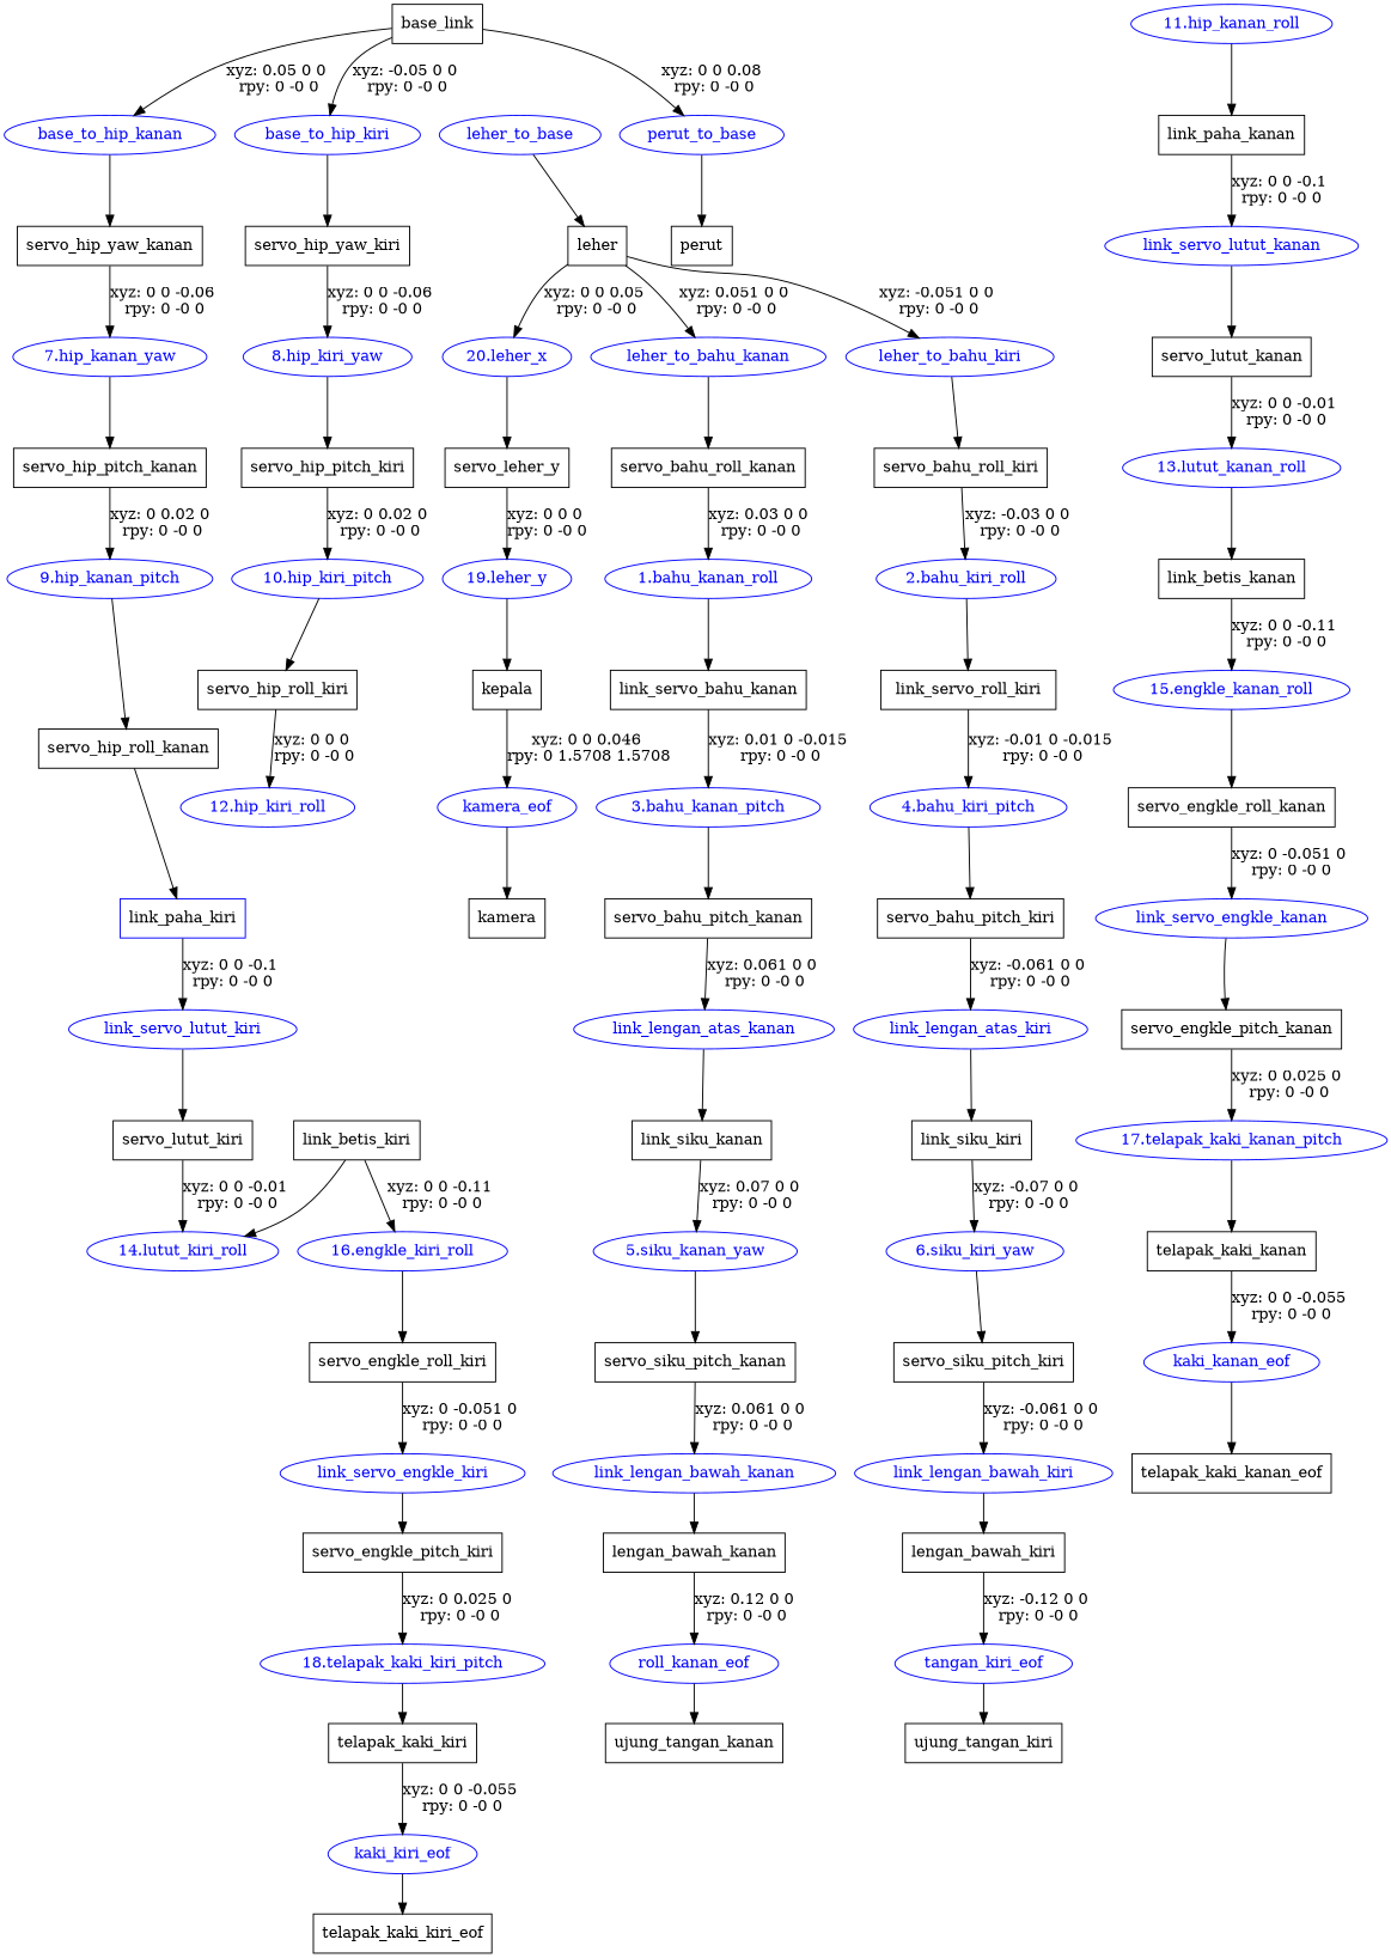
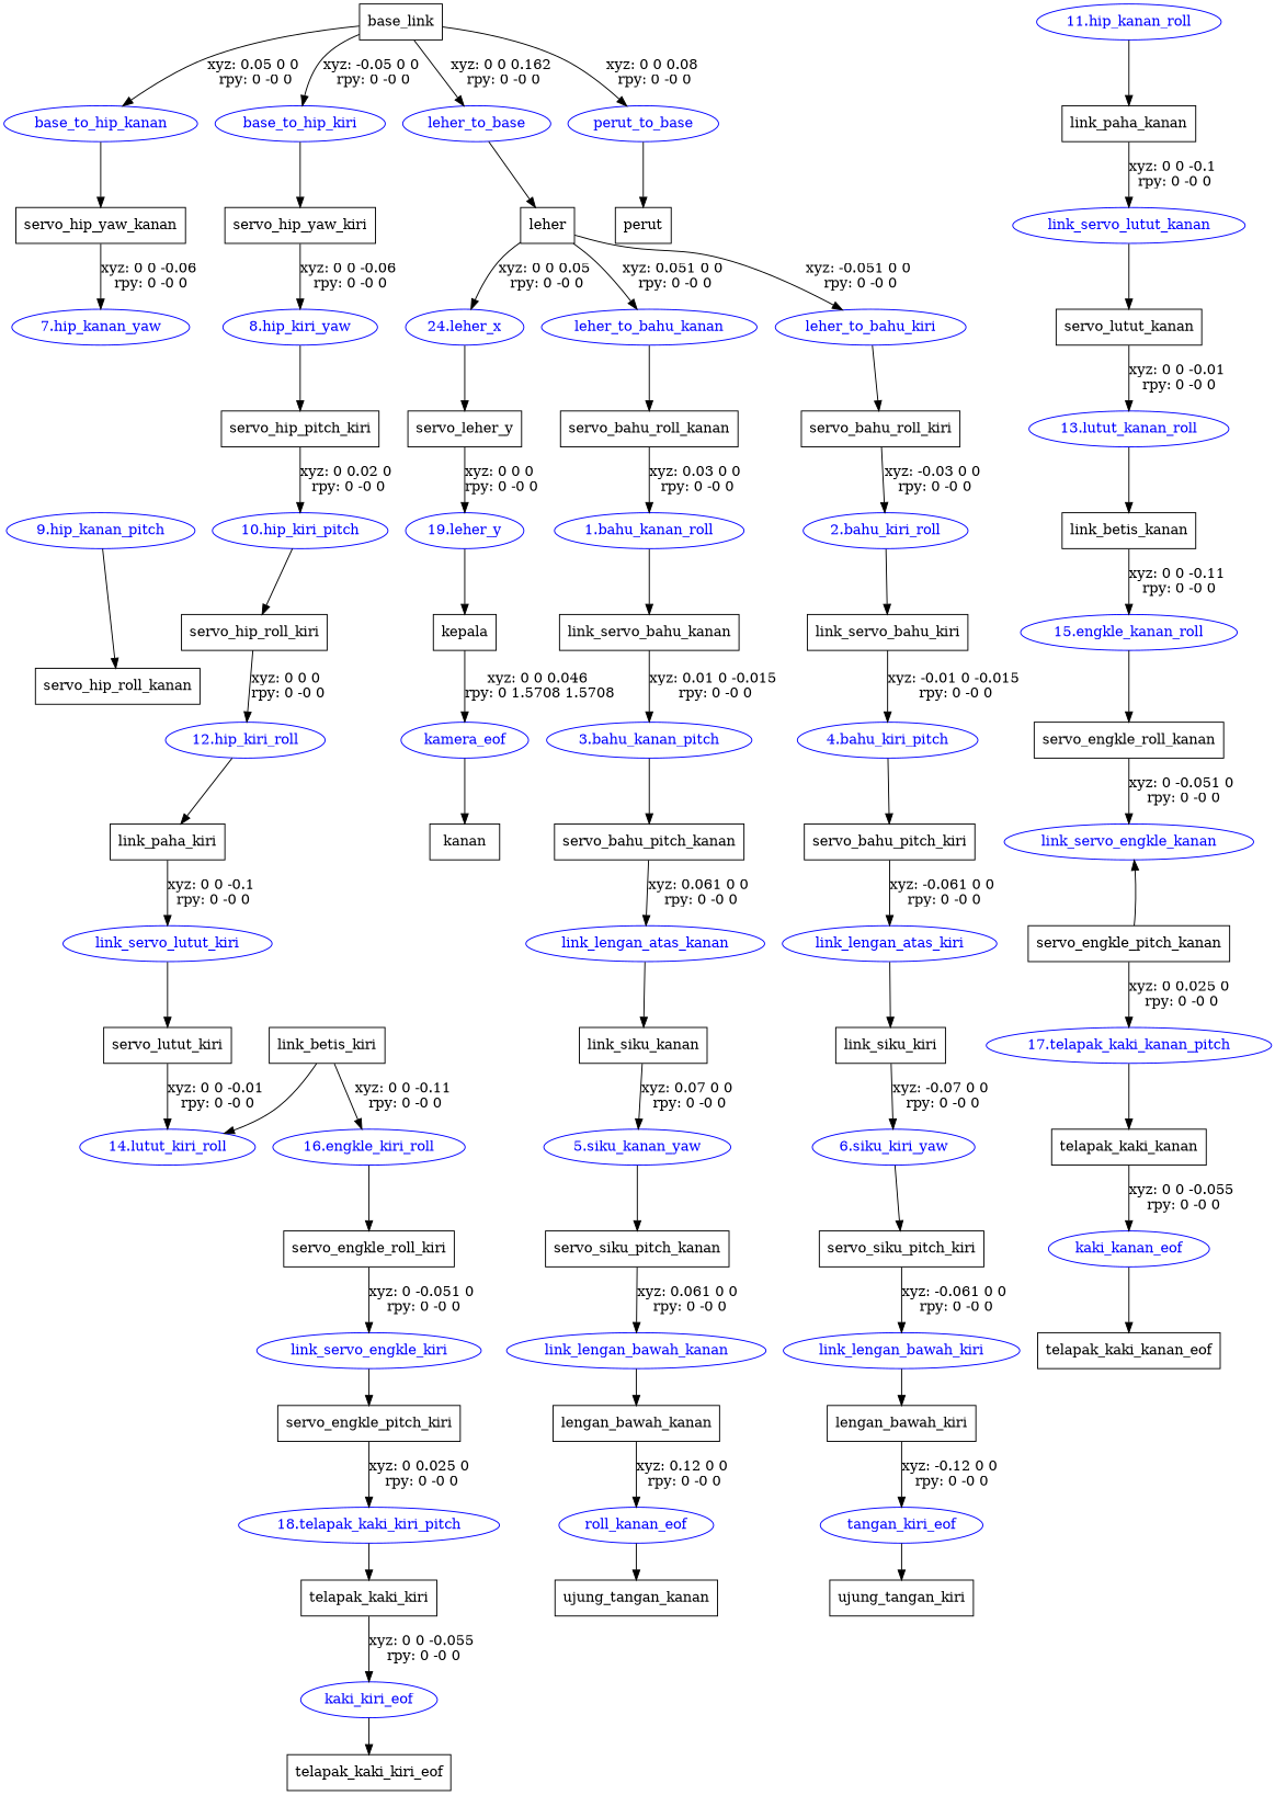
  digraph {
    node [shape=box]
    n1 [label=base_link]
    base_to_hip_kanan [color=blue fontcolor=blue shape=ellipse]
    base_to_hip_kiri [color=blue fontcolor=blue shape=ellipse]
    leher_to_base [color=blue fontcolor=blue shape=ellipse]
    perut_to_base [color=blue fontcolor=blue shape=ellipse]
    n6 [label=servo_hip_yaw_kanan]
    n7 [label=servo_hip_yaw_kiri]
    n8 [label=leher]
    n9 [label=perut]
    "7.hip_kanan_yaw" [color=blue fontcolor=blue shape=ellipse]
-   n11 [label=servo_hip_pitch_kanan]
    "9.hip_kanan_pitch" [color=blue fontcolor=blue shape=ellipse]
    n13 [label=servo_hip_roll_kanan]
    "11.hip_kanan_roll" [color=blue fontcolor=blue shape=ellipse]
    n15 [label=link_paha_kanan]
    link_servo_lutut_kanan [color=blue fontcolor=blue shape=ellipse]
    n17 [label=servo_lutut_kanan]
    "13.lutut_kanan_roll" [color=blue fontcolor=blue shape=ellipse]
    n19 [label=link_betis_kanan]
    "15.engkle_kanan_roll" [color=blue fontcolor=blue shape=ellipse]
    n21 [label=servo_engkle_roll_kanan]
    link_servo_engkle_kanan [color=blue fontcolor=blue shape=ellipse]
    n23 [label=servo_engkle_pitch_kanan]
    "17.telapak_kaki_kanan_pitch" [color=blue fontcolor=blue shape=ellipse]
    n25 [label=telapak_kaki_kanan]
    kaki_kanan_eof [color=blue fontcolor=blue shape=ellipse]
    n27 [label=telapak_kaki_kanan_eof]
    "8.hip_kiri_yaw" [color=blue fontcolor=blue shape=ellipse]
    n29 [label=servo_hip_pitch_kiri]
    "10.hip_kiri_pitch" [color=blue fontcolor=blue shape=ellipse]
    n31 [label=servo_hip_roll_kiri]
    "12.hip_kiri_roll" [color=blue fontcolor=blue shape=ellipse]
-   n33 [label=link_paha_kiri color=blue]
+   n33 [label=link_paha_kiri]
    link_servo_lutut_kiri [color=blue fontcolor=blue shape=ellipse]
    n35 [label=servo_lutut_kiri]
    "14.lutut_kiri_roll" [color=blue fontcolor=blue shape=ellipse]
    n37 [label=link_betis_kiri]
    "16.engkle_kiri_roll" [color=blue fontcolor=blue shape=ellipse]
    n39 [label=servo_engkle_roll_kiri]
    link_servo_engkle_kiri [color=blue fontcolor=blue shape=ellipse]
    n41 [label=servo_engkle_pitch_kiri]
    "18.telapak_kaki_kiri_pitch" [color=blue fontcolor=blue shape=ellipse]
    n43 [label=telapak_kaki_kiri]
    kaki_kiri_eof [color=blue fontcolor=blue shape=ellipse]
    n45 [label=telapak_kaki_kiri_eof]
-   "20.leher_x" [color=blue fontcolor=blue shape=ellipse]
+   "20.leher_x" [color=blue fontcolor=blue shape=ellipse label="24.leher_x"]
    leher_to_bahu_kanan [color=blue fontcolor=blue shape=ellipse]
    leher_to_bahu_kiri [color=blue fontcolor=blue shape=ellipse]
    n49 [label=servo_leher_y]
    n50 [label=servo_bahu_roll_kanan]
    n51 [label=servo_bahu_roll_kiri]
    "19.leher_y" [color=blue fontcolor=blue shape=ellipse]
    n53 [label=kepala]
    kamera_eof [color=blue fontcolor=blue shape=ellipse]
-   n55 [label=kamera]
+   n55 [label=kanan]
    "1.bahu_kanan_roll" [color=blue fontcolor=blue shape=ellipse]
    n57 [label=link_servo_bahu_kanan]
    "3.bahu_kanan_pitch" [color=blue fontcolor=blue shape=ellipse]
    n59 [label=servo_bahu_pitch_kanan]
    link_lengan_atas_kanan [color=blue fontcolor=blue shape=ellipse]
    n61 [label=link_siku_kanan]
    "5.siku_kanan_yaw" [color=blue fontcolor=blue shape=ellipse]
    n63 [label=servo_siku_pitch_kanan]
    link_lengan_bawah_kanan [color=blue fontcolor=blue shape=ellipse]
    n65 [label=lengan_bawah_kanan]
    n66 [color=blue fontcolor=blue label=roll_kanan_eof shape=ellipse]
    n67 [label=ujung_tangan_kanan]
    "2.bahu_kiri_roll" [color=blue fontcolor=blue shape=ellipse]
-   n69 [label=link_servo_roll_kiri]
+   n69 [label=link_servo_bahu_kiri]
    "4.bahu_kiri_pitch" [color=blue fontcolor=blue shape=ellipse]
    n71 [label=servo_bahu_pitch_kiri]
    link_lengan_atas_kiri [color=blue fontcolor=blue shape=ellipse]
    n73 [label=link_siku_kiri]
    "6.siku_kiri_yaw" [color=blue fontcolor=blue shape=ellipse]
    n75 [label=servo_siku_pitch_kiri]
    link_lengan_bawah_kiri [color=blue fontcolor=blue shape=ellipse]
    n77 [label=lengan_bawah_kiri]
    tangan_kiri_eof [color=blue fontcolor=blue shape=ellipse]
    n79 [label=ujung_tangan_kiri]
    n1 -> base_to_hip_kanan [label="xyz: 0.05 0 0 \nrpy: 0 -0 0"]
    n1 -> base_to_hip_kiri [label="xyz: -0.05 0 0 \nrpy: 0 -0 0"]
+   n1 -> leher_to_base [label="xyz: 0 0 0.162 \nrpy: 0 -0 0"]
    n1 -> perut_to_base [label="xyz: 0 0 0.08 \nrpy: 0 -0 0"]
    base_to_hip_kanan -> n6
    base_to_hip_kiri -> n7
    leher_to_base -> n8
    perut_to_base -> n9
    n6 -> "7.hip_kanan_yaw" [label="xyz: 0 0 -0.06 \nrpy: 0 -0 0"]
    n7 -> "8.hip_kiri_yaw" [label="xyz: 0 0 -0.06 \nrpy: 0 -0 0"]
    n8 -> "20.leher_x" [label="xyz: 0 0 0.05 \nrpy: 0 -0 0"]
    n8 -> leher_to_bahu_kanan [label="xyz: 0.051 0 0 \nrpy: 0 -0 0"]
    n8 -> leher_to_bahu_kiri [label="xyz: -0.051 0 0 \nrpy: 0 -0 0"]
-   "7.hip_kanan_yaw" -> n11
-   n11 -> "9.hip_kanan_pitch" [label="xyz: 0 0.02 0 \nrpy: 0 -0 0"]
    "9.hip_kanan_pitch" -> n13
    "11.hip_kanan_roll" -> n15
    n15 -> link_servo_lutut_kanan [label="xyz: 0 0 -0.1 \nrpy: 0 -0 0"]
    link_servo_lutut_kanan -> n17
    n17 -> "13.lutut_kanan_roll" [label="xyz: 0 0 -0.01 \nrpy: 0 -0 0"]
    "13.lutut_kanan_roll" -> n19
    n19 -> "15.engkle_kanan_roll" [label="xyz: 0 0 -0.11 \nrpy: 0 -0 0"]
    "15.engkle_kanan_roll" -> n21
    n21 -> link_servo_engkle_kanan [label="xyz: 0 -0.051 0 \nrpy: 0 -0 0"]
-   link_servo_engkle_kanan -> n23
+   n23 -> link_servo_engkle_kanan
    n23 -> "17.telapak_kaki_kanan_pitch" [label="xyz: 0 0.025 0 \nrpy: 0 -0 0"]
    "17.telapak_kaki_kanan_pitch" -> n25
    n25 -> kaki_kanan_eof [label="xyz: 0 0 -0.055 \nrpy: 0 -0 0"]
    kaki_kanan_eof -> n27
    "8.hip_kiri_yaw" -> n29
    n29 -> "10.hip_kiri_pitch" [label="xyz: 0 0.02 0 \nrpy: 0 -0 0"]
    "10.hip_kiri_pitch" -> n31
    n31 -> "12.hip_kiri_roll" [label="xyz: 0 0 0 \nrpy: 0 -0 0"]
-   n13 -> n33
+   "12.hip_kiri_roll" -> n33
    n33 -> link_servo_lutut_kiri [label="xyz: 0 0 -0.1 \nrpy: 0 -0 0"]
    link_servo_lutut_kiri -> n35
    n35 -> "14.lutut_kiri_roll" [label="xyz: 0 0 -0.01 \nrpy: 0 -0 0"]
    n37 -> "14.lutut_kiri_roll"
    n37 -> "16.engkle_kiri_roll" [label="xyz: 0 0 -0.11 \nrpy: 0 -0 0"]
    "16.engkle_kiri_roll" -> n39
    n39 -> link_servo_engkle_kiri [label="xyz: 0 -0.051 0 \nrpy: 0 -0 0"]
    link_servo_engkle_kiri -> n41
    n41 -> "18.telapak_kaki_kiri_pitch" [label="xyz: 0 0.025 0 \nrpy: 0 -0 0"]
    "18.telapak_kaki_kiri_pitch" -> n43
    n43 -> kaki_kiri_eof [label="xyz: 0 0 -0.055 \nrpy: 0 -0 0"]
    kaki_kiri_eof -> n45
    "20.leher_x" -> n49
    leher_to_bahu_kanan -> n50
    leher_to_bahu_kiri -> n51
    n49 -> "19.leher_y" [label="xyz: 0 0 0 \nrpy: 0 -0 0"]
    n50 -> "1.bahu_kanan_roll" [label="xyz: 0.03 0 0 \nrpy: 0 -0 0"]
    n51 -> "2.bahu_kiri_roll" [label="xyz: -0.03 0 0 \nrpy: 0 -0 0"]
    "19.leher_y" -> n53
    n53 -> kamera_eof [label="xyz: 0 0 0.046 \nrpy: 0 1.5708 1.5708"]
    kamera_eof -> n55
    "1.bahu_kanan_roll" -> n57
    n57 -> "3.bahu_kanan_pitch" [label="xyz: 0.01 0 -0.015 \nrpy: 0 -0 0"]
    "3.bahu_kanan_pitch" -> n59
    n59 -> link_lengan_atas_kanan [label="xyz: 0.061 0 0 \nrpy: 0 -0 0"]
    link_lengan_atas_kanan -> n61
    n61 -> "5.siku_kanan_yaw" [label="xyz: 0.07 0 0 \nrpy: 0 -0 0"]
    "5.siku_kanan_yaw" -> n63
    n63 -> link_lengan_bawah_kanan [label="xyz: 0.061 0 0 \nrpy: 0 -0 0"]
    link_lengan_bawah_kanan -> n65
    n65 -> n66 [label="xyz: 0.12 0 0 \nrpy: 0 -0 0"]
    n66 -> n67
    "2.bahu_kiri_roll" -> n69
    n69 -> "4.bahu_kiri_pitch" [label="xyz: -0.01 0 -0.015 \nrpy: 0 -0 0"]
    "4.bahu_kiri_pitch" -> n71
    n71 -> link_lengan_atas_kiri [label="xyz: -0.061 0 0 \nrpy: 0 -0 0"]
    link_lengan_atas_kiri -> n73
    n73 -> "6.siku_kiri_yaw" [label="xyz: -0.07 0 0 \nrpy: 0 -0 0"]
    "6.siku_kiri_yaw" -> n75
    n75 -> link_lengan_bawah_kiri [label="xyz: -0.061 0 0 \nrpy: 0 -0 0"]
    link_lengan_bawah_kiri -> n77
    n77 -> tangan_kiri_eof [label="xyz: -0.12 0 0 \nrpy: 0 -0 0"]
    tangan_kiri_eof -> n79
  }
